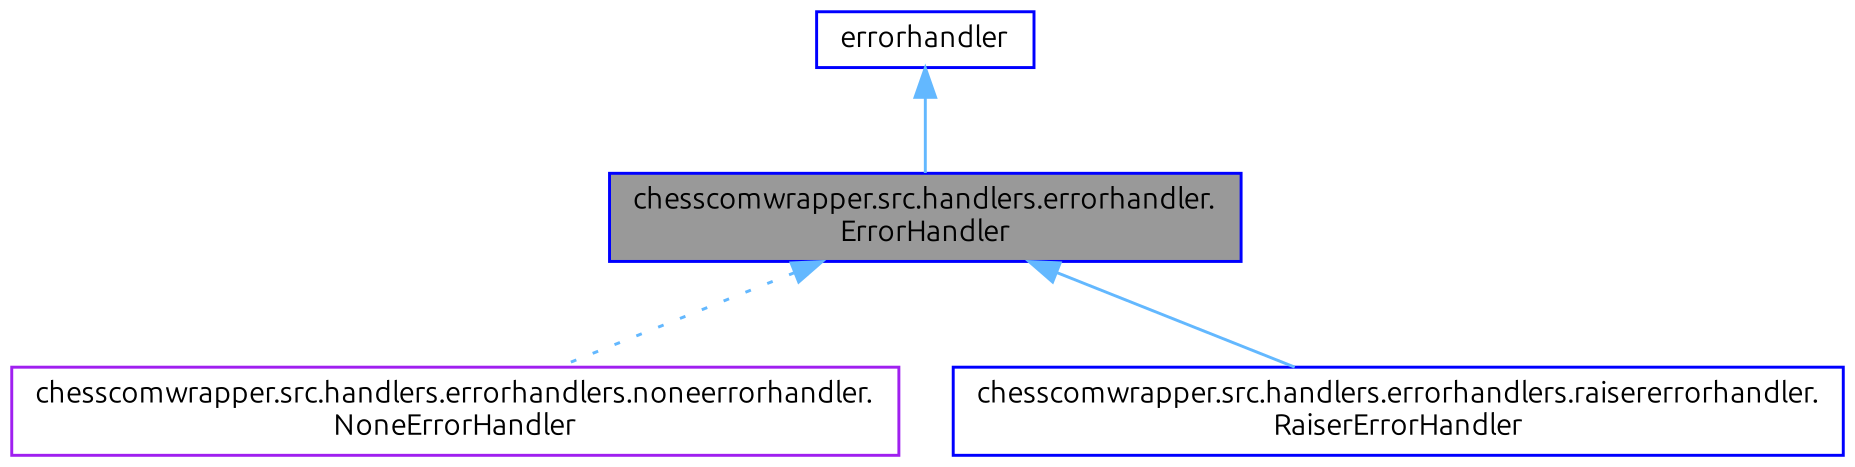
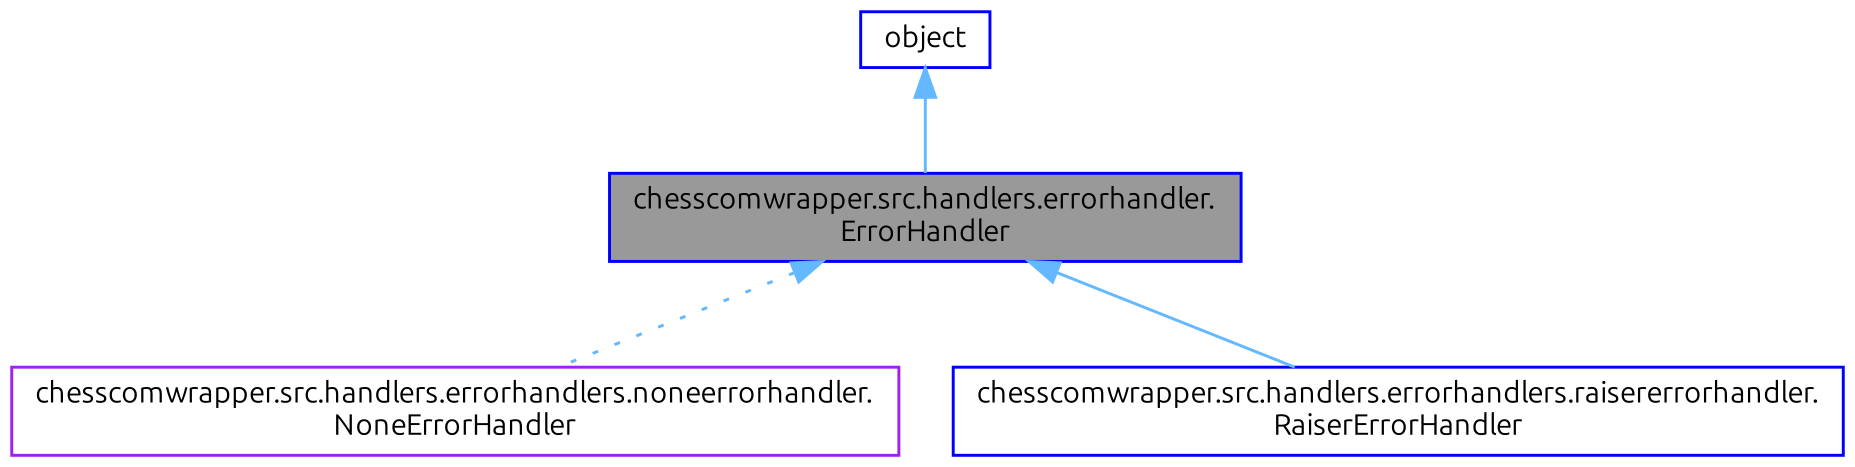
  digraph {
    rankdir=TB
    fontname=Ubuntu
    node [color=blue fillcolor=white fontname=Ubuntu fontsize=10 shape=box style=filled]
    edge [color=steelblue1 dir=back fontname=Ubuntu fontsize=10 labelfontname=Helvetica labelfontsize=10 style=solid]
    n1 [fillcolor=grey60 fontcolor=black height=0.2 label="chesscomwrapper.src.handlers.errorhandler.\lErrorHandler" width=0.4]
    n2 [color=purple height=0.2 label="chesscomwrapper.src.handlers.errorhandlers.noneerrorhandler.\lNoneErrorHandler" width=0.4]
    n3 [height=0.2 label="chesscomwrapper.src.handlers.errorhandlers.raisererrorhandler.\lRaiserErrorHandler" width=0.4]
-   n4 [height=0.2 label=errorhandler width=0.4]
+   n4 [height=0.2 label=object width=0.4]
    n1 -> n2 [style=dotted]
    n1 -> n3
    n4 -> n1
  }
